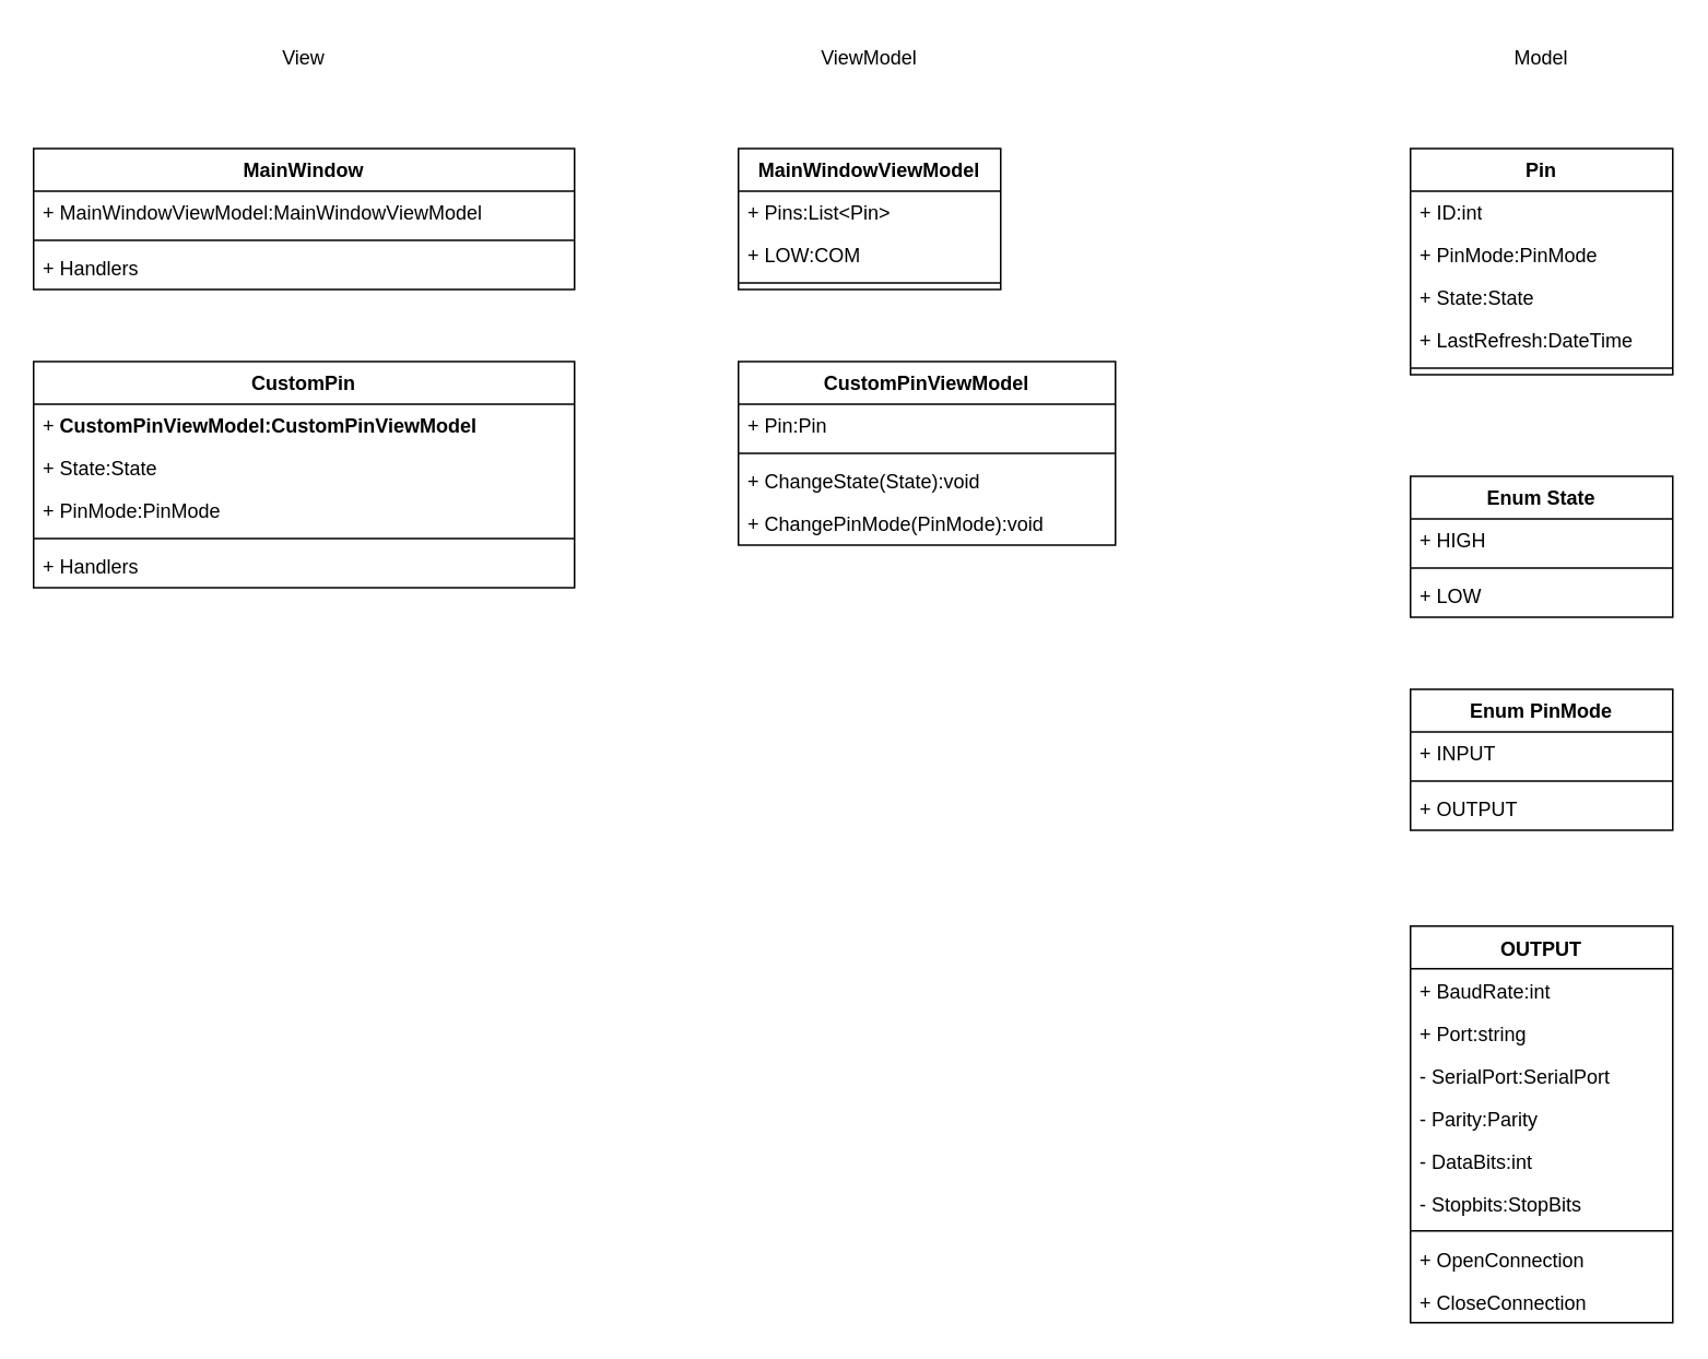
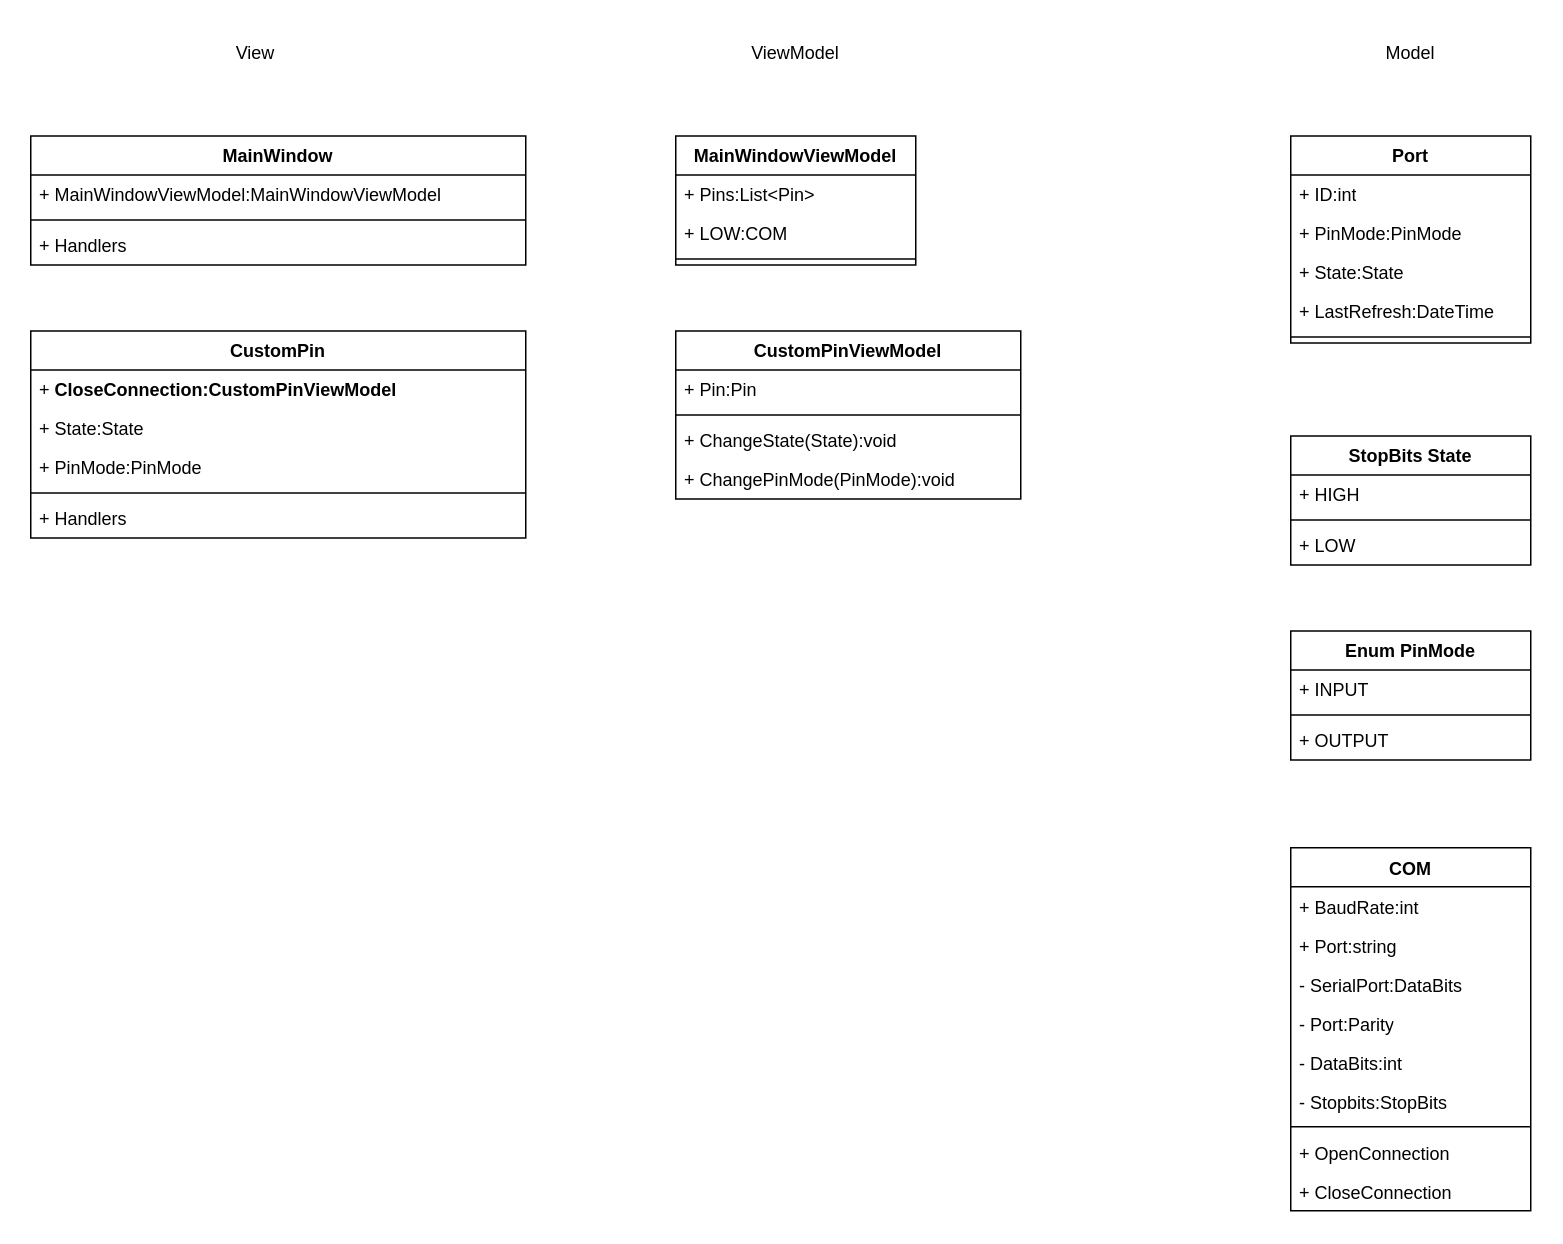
  <mxCell id="0" />
  <mxCell id="1" parent="0" />
  <mxCell id="2" value="MainWindow" style="swimlane;fontStyle=1;align=center;verticalAlign=top;childLayout=stackLayout;horizontal=1;startSize=26;horizontalStack=0;resizeParent=1;resizeParentMax=0;resizeLast=0;collapsible=1;marginBottom=0;whiteSpace=wrap;html=1;" parent="1" vertex="1"><mxGeometry x="20" y="90" width="330" height="86" as="geometry" /></mxCell>
  <mxCell id="3" value="+ MainWindowViewModel:MainWindowViewModel" style="text;strokeColor=none;fillColor=none;align=left;verticalAlign=top;spacingLeft=4;spacingRight=4;overflow=hidden;rotatable=0;points=[[0,0.5],[1,0.5]];portConstraint=eastwest;whiteSpace=wrap;html=1;" parent="2" vertex="1"><mxGeometry y="26" width="330" height="26" as="geometry" /></mxCell>
  <mxCell id="4" value="" style="line;strokeWidth=1;fillColor=none;align=left;verticalAlign=middle;spacingTop=-1;spacingLeft=3;spacingRight=3;rotatable=0;labelPosition=right;points=[];portConstraint=eastwest;strokeColor=inherit;" parent="2" vertex="1"><mxGeometry y="52" width="330" height="8" as="geometry" /></mxCell>
  <mxCell id="5" value="+ Handlers" style="text;strokeColor=none;fillColor=none;align=left;verticalAlign=top;spacingLeft=4;spacingRight=4;overflow=hidden;rotatable=0;points=[[0,0.5],[1,0.5]];portConstraint=eastwest;whiteSpace=wrap;html=1;" parent="2" vertex="1"><mxGeometry y="60" width="330" height="26" as="geometry" /></mxCell>
- <mxCell id="6" value="Pin" style="swimlane;fontStyle=1;align=center;verticalAlign=top;childLayout=stackLayout;horizontal=1;startSize=26;horizontalStack=0;resizeParent=1;resizeParentMax=0;resizeLast=0;collapsible=1;marginBottom=0;whiteSpace=wrap;html=1;" parent="1" vertex="1"><mxGeometry x="860" y="90" width="160" height="138" as="geometry" /></mxCell>
+ <mxCell id="6" value="Port" style="swimlane;fontStyle=1;align=center;verticalAlign=top;childLayout=stackLayout;horizontal=1;startSize=26;horizontalStack=0;resizeParent=1;resizeParentMax=0;resizeLast=0;collapsible=1;marginBottom=0;whiteSpace=wrap;html=1;" parent="1" vertex="1"><mxGeometry x="860" y="90" width="160" height="138" as="geometry" /></mxCell>
  <mxCell id="7" value="+ ID:int" style="text;strokeColor=none;fillColor=none;align=left;verticalAlign=top;spacingLeft=4;spacingRight=4;overflow=hidden;rotatable=0;points=[[0,0.5],[1,0.5]];portConstraint=eastwest;whiteSpace=wrap;html=1;" parent="6" vertex="1"><mxGeometry y="26" width="160" height="26" as="geometry" /></mxCell>
  <mxCell id="8" value="+ PinMode:PinMode" style="text;strokeColor=none;fillColor=none;align=left;verticalAlign=top;spacingLeft=4;spacingRight=4;overflow=hidden;rotatable=0;points=[[0,0.5],[1,0.5]];portConstraint=eastwest;whiteSpace=wrap;html=1;" parent="6" vertex="1"><mxGeometry y="52" width="160" height="26" as="geometry" /></mxCell>
  <mxCell id="9" value="+ State:State" style="text;strokeColor=none;fillColor=none;align=left;verticalAlign=top;spacingLeft=4;spacingRight=4;overflow=hidden;rotatable=0;points=[[0,0.5],[1,0.5]];portConstraint=eastwest;whiteSpace=wrap;html=1;" parent="6" vertex="1"><mxGeometry y="78" width="160" height="26" as="geometry" /></mxCell>
  <mxCell id="10" value="+ LastRefresh:DateTime" style="text;strokeColor=none;fillColor=none;align=left;verticalAlign=top;spacingLeft=4;spacingRight=4;overflow=hidden;rotatable=0;points=[[0,0.5],[1,0.5]];portConstraint=eastwest;whiteSpace=wrap;html=1;" parent="6" vertex="1"><mxGeometry y="104" width="160" height="26" as="geometry" /></mxCell>
  <mxCell id="11" value="" style="line;strokeWidth=1;fillColor=none;align=left;verticalAlign=middle;spacingTop=-1;spacingLeft=3;spacingRight=3;rotatable=0;labelPosition=right;points=[];portConstraint=eastwest;strokeColor=inherit;" parent="6" vertex="1"><mxGeometry y="130" width="160" height="8" as="geometry" /></mxCell>
  <mxCell id="12" value="MainWindowViewModel" style="swimlane;fontStyle=1;align=center;verticalAlign=top;childLayout=stackLayout;horizontal=1;startSize=26;horizontalStack=0;resizeParent=1;resizeParentMax=0;resizeLast=0;collapsible=1;marginBottom=0;whiteSpace=wrap;html=1;" parent="1" vertex="1"><mxGeometry x="450" y="90" width="160" height="86" as="geometry" /></mxCell>
  <mxCell id="13" value="+ Pins:List&amp;lt;Pin&amp;gt;" style="text;strokeColor=none;fillColor=none;align=left;verticalAlign=top;spacingLeft=4;spacingRight=4;overflow=hidden;rotatable=0;points=[[0,0.5],[1,0.5]];portConstraint=eastwest;whiteSpace=wrap;html=1;" parent="12" vertex="1"><mxGeometry y="26" width="160" height="26" as="geometry" /></mxCell>
  <mxCell id="14" value="+ LOW:COM" style="text;strokeColor=none;fillColor=none;align=left;verticalAlign=top;spacingLeft=4;spacingRight=4;overflow=hidden;rotatable=0;points=[[0,0.5],[1,0.5]];portConstraint=eastwest;whiteSpace=wrap;html=1;" parent="12" vertex="1"><mxGeometry y="52" width="160" height="26" as="geometry" /></mxCell>
  <mxCell id="15" value="" style="line;strokeWidth=1;fillColor=none;align=left;verticalAlign=middle;spacingTop=-1;spacingLeft=3;spacingRight=3;rotatable=0;labelPosition=right;points=[];portConstraint=eastwest;strokeColor=inherit;" parent="12" vertex="1"><mxGeometry y="78" width="160" height="8" as="geometry" /></mxCell>
- <mxCell id="16" value="Enum State" style="swimlane;fontStyle=1;align=center;verticalAlign=top;childLayout=stackLayout;horizontal=1;startSize=26;horizontalStack=0;resizeParent=1;resizeParentMax=0;resizeLast=0;collapsible=1;marginBottom=0;whiteSpace=wrap;html=1;" parent="1" vertex="1"><mxGeometry x="860" y="290" width="160" height="86" as="geometry" /></mxCell>
+ <mxCell id="16" value="StopBits State" style="swimlane;fontStyle=1;align=center;verticalAlign=top;childLayout=stackLayout;horizontal=1;startSize=26;horizontalStack=0;resizeParent=1;resizeParentMax=0;resizeLast=0;collapsible=1;marginBottom=0;whiteSpace=wrap;html=1;" parent="1" vertex="1"><mxGeometry x="860" y="290" width="160" height="86" as="geometry" /></mxCell>
  <mxCell id="17" value="+ HIGH" style="text;strokeColor=none;fillColor=none;align=left;verticalAlign=top;spacingLeft=4;spacingRight=4;overflow=hidden;rotatable=0;points=[[0,0.5],[1,0.5]];portConstraint=eastwest;whiteSpace=wrap;html=1;" parent="16" vertex="1"><mxGeometry y="26" width="160" height="26" as="geometry" /></mxCell>
  <mxCell id="18" value="" style="line;strokeWidth=1;fillColor=none;align=left;verticalAlign=middle;spacingTop=-1;spacingLeft=3;spacingRight=3;rotatable=0;labelPosition=right;points=[];portConstraint=eastwest;strokeColor=inherit;" parent="16" vertex="1"><mxGeometry y="52" width="160" height="8" as="geometry" /></mxCell>
  <mxCell id="19" value="+ LOW" style="text;strokeColor=none;fillColor=none;align=left;verticalAlign=top;spacingLeft=4;spacingRight=4;overflow=hidden;rotatable=0;points=[[0,0.5],[1,0.5]];portConstraint=eastwest;whiteSpace=wrap;html=1;" parent="16" vertex="1"><mxGeometry y="60" width="160" height="26" as="geometry" /></mxCell>
- <mxCell id="20" value="OUTPUT" style="swimlane;fontStyle=1;align=center;verticalAlign=top;childLayout=stackLayout;horizontal=1;startSize=26;horizontalStack=0;resizeParent=1;resizeParentMax=0;resizeLast=0;collapsible=1;marginBottom=0;whiteSpace=wrap;html=1;" parent="1" vertex="1"><mxGeometry x="860" y="564.5" width="160" height="242" as="geometry" /></mxCell>
+ <mxCell id="20" value="COM" style="swimlane;fontStyle=1;align=center;verticalAlign=top;childLayout=stackLayout;horizontal=1;startSize=26;horizontalStack=0;resizeParent=1;resizeParentMax=0;resizeLast=0;collapsible=1;marginBottom=0;whiteSpace=wrap;html=1;" parent="1" vertex="1"><mxGeometry x="860" y="564.5" width="160" height="242" as="geometry" /></mxCell>
  <mxCell id="21" value="+ BaudRate:int" style="text;strokeColor=none;fillColor=none;align=left;verticalAlign=top;spacingLeft=4;spacingRight=4;overflow=hidden;rotatable=0;points=[[0,0.5],[1,0.5]];portConstraint=eastwest;whiteSpace=wrap;html=1;" parent="20" vertex="1"><mxGeometry y="26" width="160" height="26" as="geometry" /></mxCell>
  <mxCell id="22" value="+ Port:string" style="text;strokeColor=none;fillColor=none;align=left;verticalAlign=top;spacingLeft=4;spacingRight=4;overflow=hidden;rotatable=0;points=[[0,0.5],[1,0.5]];portConstraint=eastwest;whiteSpace=wrap;html=1;" parent="20" vertex="1"><mxGeometry y="52" width="160" height="26" as="geometry" /></mxCell>
- <mxCell id="23" value="- SerialPort:SerialPort" style="text;strokeColor=none;fillColor=none;align=left;verticalAlign=top;spacingLeft=4;spacingRight=4;overflow=hidden;rotatable=0;points=[[0,0.5],[1,0.5]];portConstraint=eastwest;whiteSpace=wrap;html=1;" parent="20" vertex="1"><mxGeometry y="78" width="160" height="26" as="geometry" /></mxCell>
- <mxCell id="24" value="- Parity:Parity" style="text;strokeColor=none;fillColor=none;align=left;verticalAlign=top;spacingLeft=4;spacingRight=4;overflow=hidden;rotatable=0;points=[[0,0.5],[1,0.5]];portConstraint=eastwest;whiteSpace=wrap;html=1;" parent="20" vertex="1"><mxGeometry y="104" width="160" height="26" as="geometry" /></mxCell>
+ <mxCell id="23" value="- SerialPort:DataBits" style="text;strokeColor=none;fillColor=none;align=left;verticalAlign=top;spacingLeft=4;spacingRight=4;overflow=hidden;rotatable=0;points=[[0,0.5],[1,0.5]];portConstraint=eastwest;whiteSpace=wrap;html=1;" parent="20" vertex="1"><mxGeometry y="78" width="160" height="26" as="geometry" /></mxCell>
+ <mxCell id="24" value="- Port:Parity" style="text;strokeColor=none;fillColor=none;align=left;verticalAlign=top;spacingLeft=4;spacingRight=4;overflow=hidden;rotatable=0;points=[[0,0.5],[1,0.5]];portConstraint=eastwest;whiteSpace=wrap;html=1;" parent="20" vertex="1"><mxGeometry y="104" width="160" height="26" as="geometry" /></mxCell>
  <mxCell id="25" value="- DataBits:int" style="text;strokeColor=none;fillColor=none;align=left;verticalAlign=top;spacingLeft=4;spacingRight=4;overflow=hidden;rotatable=0;points=[[0,0.5],[1,0.5]];portConstraint=eastwest;whiteSpace=wrap;html=1;" parent="20" vertex="1"><mxGeometry y="130" width="160" height="26" as="geometry" /></mxCell>
  <mxCell id="26" value="- Stopbits:StopBits" style="text;strokeColor=none;fillColor=none;align=left;verticalAlign=top;spacingLeft=4;spacingRight=4;overflow=hidden;rotatable=0;points=[[0,0.5],[1,0.5]];portConstraint=eastwest;whiteSpace=wrap;html=1;" parent="20" vertex="1"><mxGeometry y="156" width="160" height="26" as="geometry" /></mxCell>
  <mxCell id="27" value="" style="line;strokeWidth=1;fillColor=none;align=left;verticalAlign=middle;spacingTop=-1;spacingLeft=3;spacingRight=3;rotatable=0;labelPosition=right;points=[];portConstraint=eastwest;strokeColor=inherit;" parent="20" vertex="1"><mxGeometry y="182" width="160" height="8" as="geometry" /></mxCell>
  <mxCell id="28" value="+ OpenConnection" style="text;strokeColor=none;fillColor=none;align=left;verticalAlign=top;spacingLeft=4;spacingRight=4;overflow=hidden;rotatable=0;points=[[0,0.5],[1,0.5]];portConstraint=eastwest;whiteSpace=wrap;html=1;" parent="20" vertex="1"><mxGeometry y="190" width="160" height="26" as="geometry" /></mxCell>
  <mxCell id="29" value="+ CloseConnection" style="text;strokeColor=none;fillColor=none;align=left;verticalAlign=top;spacingLeft=4;spacingRight=4;overflow=hidden;rotatable=0;points=[[0,0.5],[1,0.5]];portConstraint=eastwest;whiteSpace=wrap;html=1;" parent="20" vertex="1"><mxGeometry y="216" width="160" height="26" as="geometry" /></mxCell>
  <mxCell id="30" value="Enum PinMode" style="swimlane;fontStyle=1;align=center;verticalAlign=top;childLayout=stackLayout;horizontal=1;startSize=26;horizontalStack=0;resizeParent=1;resizeParentMax=0;resizeLast=0;collapsible=1;marginBottom=0;whiteSpace=wrap;html=1;" parent="1" vertex="1"><mxGeometry x="860" y="420" width="160" height="86" as="geometry" /></mxCell>
  <mxCell id="31" value="+ INPUT" style="text;strokeColor=none;fillColor=none;align=left;verticalAlign=top;spacingLeft=4;spacingRight=4;overflow=hidden;rotatable=0;points=[[0,0.5],[1,0.5]];portConstraint=eastwest;whiteSpace=wrap;html=1;" parent="30" vertex="1"><mxGeometry y="26" width="160" height="26" as="geometry" /></mxCell>
  <mxCell id="32" value="" style="line;strokeWidth=1;fillColor=none;align=left;verticalAlign=middle;spacingTop=-1;spacingLeft=3;spacingRight=3;rotatable=0;labelPosition=right;points=[];portConstraint=eastwest;strokeColor=inherit;" parent="30" vertex="1"><mxGeometry y="52" width="160" height="8" as="geometry" /></mxCell>
  <mxCell id="33" value="+ OUTPUT" style="text;strokeColor=none;fillColor=none;align=left;verticalAlign=top;spacingLeft=4;spacingRight=4;overflow=hidden;rotatable=0;points=[[0,0.5],[1,0.5]];portConstraint=eastwest;whiteSpace=wrap;html=1;" parent="30" vertex="1"><mxGeometry y="60" width="160" height="26" as="geometry" /></mxCell>
  <mxCell id="34" value="CustomPin" style="swimlane;fontStyle=1;align=center;verticalAlign=top;childLayout=stackLayout;horizontal=1;startSize=26;horizontalStack=0;resizeParent=1;resizeParentMax=0;resizeLast=0;collapsible=1;marginBottom=0;whiteSpace=wrap;html=1;" parent="1" vertex="1"><mxGeometry x="20" y="220" width="330" height="138" as="geometry" /></mxCell>
- <mxCell id="35" value="+&amp;nbsp;&lt;span style=&quot;font-weight: 700; text-align: center;&quot;&gt;CustomPinViewModel:&lt;/span&gt;&lt;span style=&quot;font-weight: 700; text-align: center;&quot;&gt;CustomPinViewModel&lt;/span&gt;" style="text;strokeColor=none;fillColor=none;align=left;verticalAlign=top;spacingLeft=4;spacingRight=4;overflow=hidden;rotatable=0;points=[[0,0.5],[1,0.5]];portConstraint=eastwest;whiteSpace=wrap;html=1;" parent="34" vertex="1"><mxGeometry y="26" width="330" height="26" as="geometry" /></mxCell>
+ <mxCell id="35" value="+&amp;nbsp;&lt;span style=&quot;font-weight: 700; text-align: center;&quot;&gt;CloseConnection:&lt;/span&gt;&lt;span style=&quot;font-weight: 700; text-align: center;&quot;&gt;CustomPinViewModel&lt;/span&gt;" style="text;strokeColor=none;fillColor=none;align=left;verticalAlign=top;spacingLeft=4;spacingRight=4;overflow=hidden;rotatable=0;points=[[0,0.5],[1,0.5]];portConstraint=eastwest;whiteSpace=wrap;html=1;" parent="34" vertex="1"><mxGeometry y="26" width="330" height="26" as="geometry" /></mxCell>
  <mxCell id="36" value="+ State:State" style="text;strokeColor=none;fillColor=none;align=left;verticalAlign=top;spacingLeft=4;spacingRight=4;overflow=hidden;rotatable=0;points=[[0,0.5],[1,0.5]];portConstraint=eastwest;whiteSpace=wrap;html=1;" parent="34" vertex="1"><mxGeometry y="52" width="330" height="26" as="geometry" /></mxCell>
  <mxCell id="37" value="+ PinMode:PinMode" style="text;strokeColor=none;fillColor=none;align=left;verticalAlign=top;spacingLeft=4;spacingRight=4;overflow=hidden;rotatable=0;points=[[0,0.5],[1,0.5]];portConstraint=eastwest;whiteSpace=wrap;html=1;" parent="34" vertex="1"><mxGeometry y="78" width="330" height="26" as="geometry" /></mxCell>
  <mxCell id="38" value="" style="line;strokeWidth=1;fillColor=none;align=left;verticalAlign=middle;spacingTop=-1;spacingLeft=3;spacingRight=3;rotatable=0;labelPosition=right;points=[];portConstraint=eastwest;strokeColor=inherit;" parent="34" vertex="1"><mxGeometry y="104" width="330" height="8" as="geometry" /></mxCell>
  <mxCell id="39" value="+ Handlers" style="text;strokeColor=none;fillColor=none;align=left;verticalAlign=top;spacingLeft=4;spacingRight=4;overflow=hidden;rotatable=0;points=[[0,0.5],[1,0.5]];portConstraint=eastwest;whiteSpace=wrap;html=1;" parent="34" vertex="1"><mxGeometry y="112" width="330" height="26" as="geometry" /></mxCell>
  <mxCell id="40" value="CustomPinViewModel" style="swimlane;fontStyle=1;align=center;verticalAlign=top;childLayout=stackLayout;horizontal=1;startSize=26;horizontalStack=0;resizeParent=1;resizeParentMax=0;resizeLast=0;collapsible=1;marginBottom=0;whiteSpace=wrap;html=1;" parent="1" vertex="1"><mxGeometry x="450" y="220" width="230" height="112" as="geometry" /></mxCell>
  <mxCell id="41" value="+ Pin:Pin" style="text;strokeColor=none;fillColor=none;align=left;verticalAlign=top;spacingLeft=4;spacingRight=4;overflow=hidden;rotatable=0;points=[[0,0.5],[1,0.5]];portConstraint=eastwest;whiteSpace=wrap;html=1;" parent="40" vertex="1"><mxGeometry y="26" width="230" height="26" as="geometry" /></mxCell>
  <mxCell id="42" value="" style="line;strokeWidth=1;fillColor=none;align=left;verticalAlign=middle;spacingTop=-1;spacingLeft=3;spacingRight=3;rotatable=0;labelPosition=right;points=[];portConstraint=eastwest;strokeColor=inherit;" parent="40" vertex="1"><mxGeometry y="52" width="230" height="8" as="geometry" /></mxCell>
  <mxCell id="43" value="+ ChangeState(State):void" style="text;strokeColor=none;fillColor=none;align=left;verticalAlign=top;spacingLeft=4;spacingRight=4;overflow=hidden;rotatable=0;points=[[0,0.5],[1,0.5]];portConstraint=eastwest;whiteSpace=wrap;html=1;" parent="40" vertex="1"><mxGeometry y="60" width="230" height="26" as="geometry" /></mxCell>
  <mxCell id="44" value="+ ChangePinMode(PinMode):void" style="text;strokeColor=none;fillColor=none;align=left;verticalAlign=top;spacingLeft=4;spacingRight=4;overflow=hidden;rotatable=0;points=[[0,0.5],[1,0.5]];portConstraint=eastwest;whiteSpace=wrap;html=1;" parent="40" vertex="1"><mxGeometry y="86" width="230" height="26" as="geometry" /></mxCell>
- <mxCell id="45" value="View" style="text;html=1;align=center;verticalAlign=middle;whiteSpace=wrap;rounded=0;" parent="1" vertex="1"><mxGeometry x="155" y="20" width="60" height="30" as="geometry" /></mxCell>
+ <mxCell id="45" value="View" style="text;html=1;align=center;verticalAlign=middle;whiteSpace=wrap;rounded=0;" parent="1" vertex="1"><mxGeometry x="140" y="20" width="60" height="30" as="geometry" /></mxCell>
  <mxCell id="46" value="ViewModel" style="text;html=1;align=center;verticalAlign=middle;whiteSpace=wrap;rounded=0;" parent="1" vertex="1"><mxGeometry x="500" y="20" width="60" height="30" as="geometry" /></mxCell>
  <mxCell id="47" value="Model" style="text;html=1;align=center;verticalAlign=middle;whiteSpace=wrap;rounded=0;" parent="1" vertex="1"><mxGeometry x="910" y="20" width="60" height="30" as="geometry" /></mxCell>
